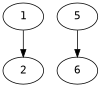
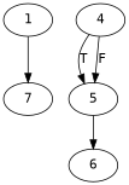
  digraph {
    fontname="DejaVu Sans Mono"
    node [fontname="DejaVu Sans Mono"]
    edge [fontname="DejaVu Sans Mono"]
    1
-   2
+   2 [label=7]
+   4
    5
    6
    1 -> 2
+   4 -> 5 [label=T]
+   4 -> 5 [label=F]
    5 -> 6
  }
